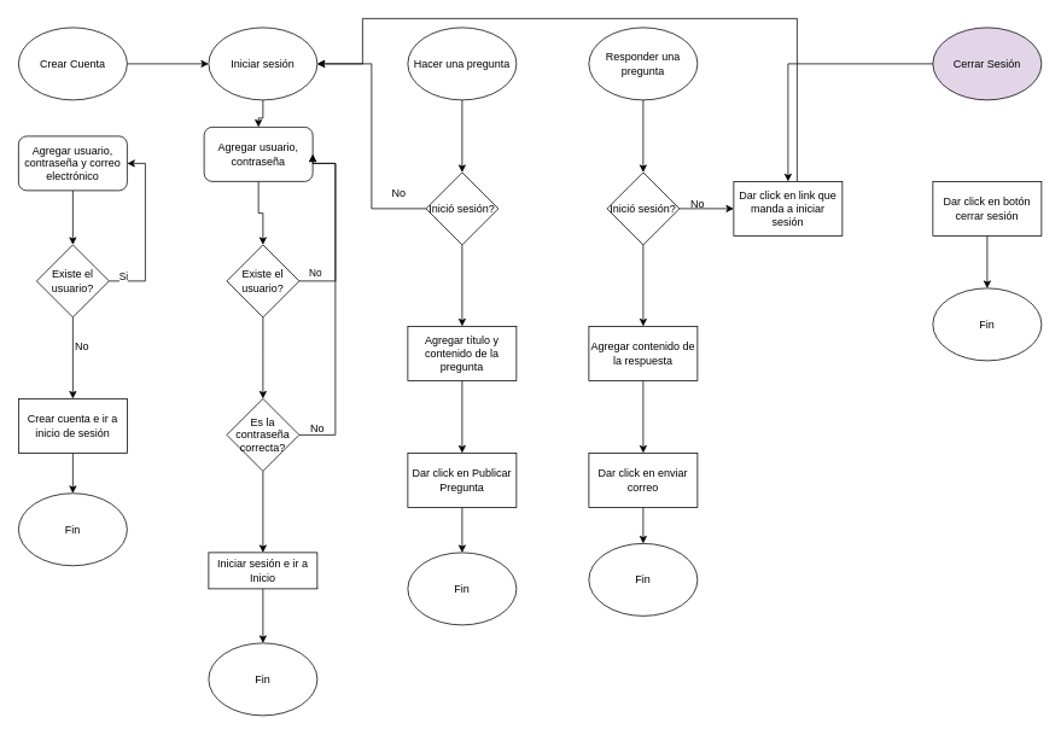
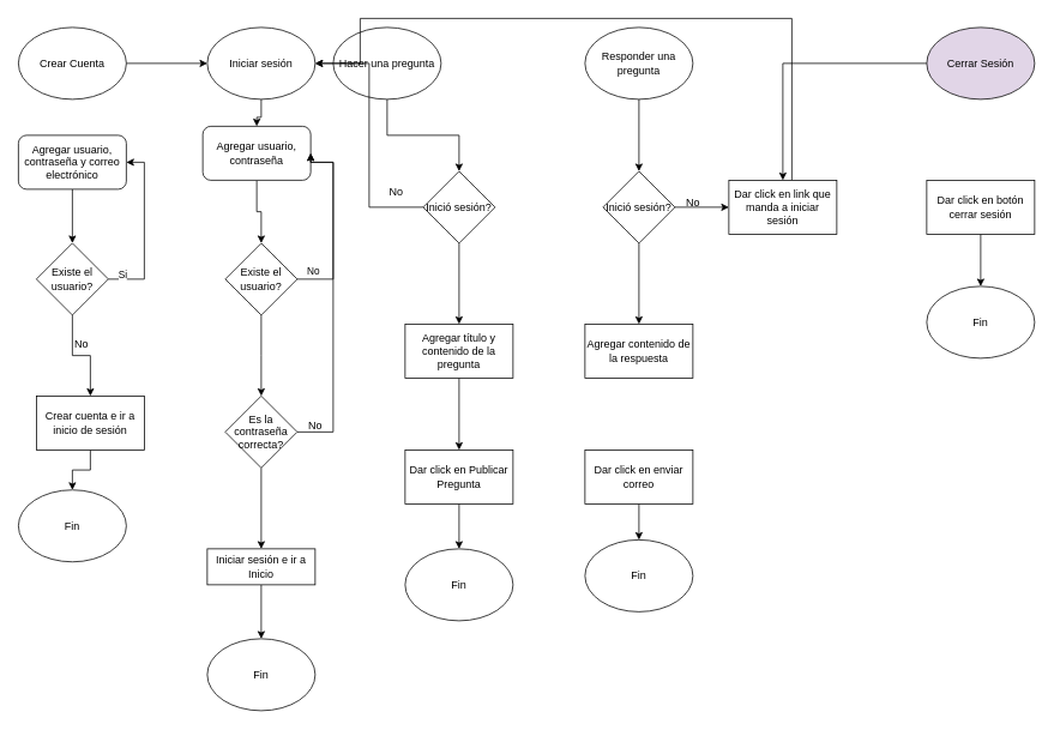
  <mxCell id="0" />
  <mxCell id="1" parent="0" />
  <mxCell id="2" value="" style="edgeStyle=orthogonalEdgeStyle;rounded=0;orthogonalLoop=1;jettySize=auto;html=1;" edge="1" parent="1" source="3" target="5"><mxGeometry relative="1" as="geometry" /></mxCell>
  <mxCell id="3" value="Iniciar sesión" style="ellipse;whiteSpace=wrap;html=1;" vertex="1" parent="1"><mxGeometry x="230" y="30" width="120" height="80" as="geometry" /></mxCell>
  <mxCell id="4" value="" style="edgeStyle=orthogonalEdgeStyle;rounded=0;orthogonalLoop=1;jettySize=auto;html=1;" edge="1" parent="1" source="5" target="9"><mxGeometry relative="1" as="geometry" /></mxCell>
  <mxCell id="5" value="Agregar usuario, contraseña" style="rounded=1;whiteSpace=wrap;html=1;" vertex="1" parent="1"><mxGeometry x="225" y="140" width="120" height="60" as="geometry" /></mxCell>
  <mxCell id="6" style="edgeStyle=orthogonalEdgeStyle;rounded=0;orthogonalLoop=1;jettySize=auto;html=1;entryX=1;entryY=0.5;entryDx=0;entryDy=0;exitX=1;exitY=0.5;exitDx=0;exitDy=0;" edge="1" parent="1" source="9" target="5"><mxGeometry relative="1" as="geometry"><Array as="points"><mxPoint x="370" y="310" /><mxPoint x="370" y="180" /></Array></mxGeometry></mxCell>
  <mxCell id="7" value="No" style="edgeLabel;html=1;align=center;verticalAlign=middle;resizable=0;points=[];" vertex="1" connectable="0" parent="6"><mxGeometry x="-0.839" y="6" relative="1" as="geometry"><mxPoint y="-4" as="offset" /></mxGeometry></mxCell>
  <mxCell id="8" value="" style="edgeStyle=orthogonalEdgeStyle;rounded=0;orthogonalLoop=1;jettySize=auto;html=1;" edge="1" parent="1" source="9"><mxGeometry relative="1" as="geometry"><mxPoint x="290" y="440" as="targetPoint" /></mxGeometry></mxCell>
  <mxCell id="9" value="Existe el usuario?" style="rhombus;whiteSpace=wrap;html=1;" vertex="1" parent="1"><mxGeometry x="250" y="270" width="80" height="80" as="geometry" /></mxCell>
  <mxCell id="10" value="" style="edgeStyle=orthogonalEdgeStyle;rounded=0;orthogonalLoop=1;jettySize=auto;html=1;" edge="1" parent="1" source="11" target="3"><mxGeometry relative="1" as="geometry" /></mxCell>
  <mxCell id="11" value="Crear Cuenta" style="ellipse;whiteSpace=wrap;html=1;" vertex="1" parent="1"><mxGeometry x="20" y="30" width="120" height="80" as="geometry" /></mxCell>
  <mxCell id="12" value="" style="edgeStyle=orthogonalEdgeStyle;rounded=0;orthogonalLoop=1;jettySize=auto;html=1;" edge="1" parent="1" source="13" target="17"><mxGeometry relative="1" as="geometry" /></mxCell>
  <mxCell id="13" value="Agregar usuario, contraseña y correo electrónico" style="rounded=1;whiteSpace=wrap;html=1;" vertex="1" parent="1"><mxGeometry x="20" y="150" width="120" height="60" as="geometry" /></mxCell>
  <mxCell id="14" style="edgeStyle=orthogonalEdgeStyle;rounded=0;orthogonalLoop=1;jettySize=auto;html=1;entryX=1;entryY=0.5;entryDx=0;entryDy=0;exitX=1;exitY=0.5;exitDx=0;exitDy=0;" edge="1" parent="1" source="17" target="13"><mxGeometry relative="1" as="geometry"><Array as="points"><mxPoint x="160" y="310" /><mxPoint x="160" y="180" /></Array></mxGeometry></mxCell>
  <mxCell id="15" value="Si" style="edgeLabel;html=1;align=center;verticalAlign=middle;resizable=0;points=[];" vertex="1" connectable="0" parent="14"><mxGeometry x="-0.839" y="6" relative="1" as="geometry"><mxPoint as="offset" /></mxGeometry></mxCell>
  <mxCell id="16" value="" style="edgeStyle=orthogonalEdgeStyle;rounded=0;orthogonalLoop=1;jettySize=auto;html=1;" edge="1" parent="1" source="17" target="19"><mxGeometry relative="1" as="geometry" /></mxCell>
  <mxCell id="17" value="Existe el usuario?" style="rhombus;whiteSpace=wrap;html=1;" vertex="1" parent="1"><mxGeometry x="40" y="270" width="80" height="80" as="geometry" /></mxCell>
  <mxCell id="18" value="" style="edgeStyle=orthogonalEdgeStyle;rounded=0;orthogonalLoop=1;jettySize=auto;html=1;" edge="1" parent="1" source="19" target="39"><mxGeometry relative="1" as="geometry" /></mxCell>
- <mxCell id="19" value="Crear cuenta e ir a inicio de sesión" style="whiteSpace=wrap;html=1;" vertex="1" parent="1"><mxGeometry x="20" y="440" width="120" height="60" as="geometry" /></mxCell>
+ <mxCell id="19" value="Crear cuenta e ir a inicio de sesión" style="whiteSpace=wrap;html=1;" vertex="1" parent="1"><mxGeometry x="40" y="440" width="120" height="60" as="geometry" /></mxCell>
  <mxCell id="20" value="No" style="text;html=1;align=center;verticalAlign=middle;resizable=0;points=[];autosize=1;strokeColor=none;fillColor=none;" vertex="1" parent="1"><mxGeometry x="70" y="368" width="40" height="30" as="geometry" /></mxCell>
  <mxCell id="21" style="edgeStyle=orthogonalEdgeStyle;rounded=0;orthogonalLoop=1;jettySize=auto;html=1;entryX=1;entryY=0.5;entryDx=0;entryDy=0;" edge="1" parent="1" source="23" target="5"><mxGeometry relative="1" as="geometry"><Array as="points"><mxPoint x="370" y="480" /><mxPoint x="370" y="180" /></Array></mxGeometry></mxCell>
  <mxCell id="22" value="" style="edgeStyle=orthogonalEdgeStyle;rounded=0;orthogonalLoop=1;jettySize=auto;html=1;" edge="1" parent="1" source="23" target="26"><mxGeometry relative="1" as="geometry" /></mxCell>
  <mxCell id="23" value="Es la contraseña correcta?" style="rhombus;whiteSpace=wrap;html=1;" vertex="1" parent="1"><mxGeometry x="250" y="440" width="80" height="80" as="geometry" /></mxCell>
  <mxCell id="24" value="No" style="text;html=1;align=center;verticalAlign=middle;resizable=0;points=[];autosize=1;strokeColor=none;fillColor=none;" vertex="1" parent="1"><mxGeometry x="330" y="458" width="40" height="30" as="geometry" /></mxCell>
  <mxCell id="25" value="" style="edgeStyle=orthogonalEdgeStyle;rounded=0;orthogonalLoop=1;jettySize=auto;html=1;" edge="1" parent="1" source="26" target="38"><mxGeometry relative="1" as="geometry" /></mxCell>
  <mxCell id="26" value="Iniciar sesión e ir a Inicio" style="whiteSpace=wrap;html=1;" vertex="1" parent="1"><mxGeometry x="230" y="610" width="120" height="40" as="geometry" /></mxCell>
  <mxCell id="27" value="" style="edgeStyle=orthogonalEdgeStyle;rounded=0;orthogonalLoop=1;jettySize=auto;html=1;" edge="1" parent="1" source="28" target="31"><mxGeometry relative="1" as="geometry" /></mxCell>
- <mxCell id="28" value="Hacer una pregunta" style="ellipse;whiteSpace=wrap;html=1;" vertex="1" parent="1"><mxGeometry x="450" y="30" width="120" height="80" as="geometry" /></mxCell>
+ <mxCell id="28" value="Hacer una pregunta" style="ellipse;whiteSpace=wrap;html=1;" vertex="1" parent="1"><mxGeometry x="370" y="30" width="120" height="80" as="geometry" /></mxCell>
  <mxCell id="29" style="edgeStyle=orthogonalEdgeStyle;rounded=0;orthogonalLoop=1;jettySize=auto;html=1;entryX=1;entryY=0.5;entryDx=0;entryDy=0;" edge="1" parent="1" source="31" target="3"><mxGeometry relative="1" as="geometry" /></mxCell>
  <mxCell id="30" value="" style="edgeStyle=orthogonalEdgeStyle;rounded=0;orthogonalLoop=1;jettySize=auto;html=1;" edge="1" parent="1" source="31" target="34"><mxGeometry relative="1" as="geometry" /></mxCell>
  <mxCell id="31" value="Inició sesión?" style="rhombus;whiteSpace=wrap;html=1;" vertex="1" parent="1"><mxGeometry x="470" y="190" width="80" height="80" as="geometry" /></mxCell>
  <mxCell id="32" value="No" style="text;html=1;align=center;verticalAlign=middle;resizable=0;points=[];autosize=1;strokeColor=none;fillColor=none;" vertex="1" parent="1"><mxGeometry x="420" y="198" width="40" height="30" as="geometry" /></mxCell>
  <mxCell id="33" value="" style="edgeStyle=orthogonalEdgeStyle;rounded=0;orthogonalLoop=1;jettySize=auto;html=1;" edge="1" parent="1" source="34" target="36"><mxGeometry relative="1" as="geometry" /></mxCell>
  <mxCell id="34" value="Agregar título y contenido de la pregunta" style="whiteSpace=wrap;html=1;" vertex="1" parent="1"><mxGeometry x="450" y="360" width="120" height="60" as="geometry" /></mxCell>
  <mxCell id="35" value="" style="edgeStyle=orthogonalEdgeStyle;rounded=0;orthogonalLoop=1;jettySize=auto;html=1;" edge="1" parent="1" source="36" target="37"><mxGeometry relative="1" as="geometry" /></mxCell>
  <mxCell id="36" value="Dar click en Publicar Pregunta" style="whiteSpace=wrap;html=1;" vertex="1" parent="1"><mxGeometry x="450" y="500" width="120" height="60" as="geometry" /></mxCell>
  <mxCell id="37" value="Fin" style="ellipse;whiteSpace=wrap;html=1;" vertex="1" parent="1"><mxGeometry x="450" y="610" width="120" height="80" as="geometry" /></mxCell>
  <mxCell id="38" value="Fin" style="ellipse;whiteSpace=wrap;html=1;" vertex="1" parent="1"><mxGeometry x="230" y="710" width="120" height="80" as="geometry" /></mxCell>
  <mxCell id="39" value="Fin" style="ellipse;whiteSpace=wrap;html=1;" vertex="1" parent="1"><mxGeometry x="20" y="544.5" width="120" height="80" as="geometry" /></mxCell>
  <mxCell id="40" value="" style="edgeStyle=orthogonalEdgeStyle;rounded=0;orthogonalLoop=1;jettySize=auto;html=1;" edge="1" parent="1" source="41" target="44"><mxGeometry relative="1" as="geometry" /></mxCell>
  <mxCell id="41" value="Responder una pregunta" style="ellipse;whiteSpace=wrap;html=1;" vertex="1" parent="1"><mxGeometry x="650" y="30" width="120" height="80" as="geometry" /></mxCell>
  <mxCell id="42" value="" style="edgeStyle=orthogonalEdgeStyle;rounded=0;orthogonalLoop=1;jettySize=auto;html=1;" edge="1" parent="1" source="44" target="47"><mxGeometry relative="1" as="geometry" /></mxCell>
  <mxCell id="43" value="" style="edgeStyle=orthogonalEdgeStyle;rounded=0;orthogonalLoop=1;jettySize=auto;html=1;" edge="1" parent="1" source="44" target="51"><mxGeometry relative="1" as="geometry" /></mxCell>
  <mxCell id="44" value="Inició sesión?" style="rhombus;whiteSpace=wrap;html=1;" vertex="1" parent="1"><mxGeometry x="670" y="190" width="80" height="80" as="geometry" /></mxCell>
  <mxCell id="45" value="No" style="text;html=1;align=center;verticalAlign=middle;resizable=0;points=[];autosize=1;strokeColor=none;fillColor=none;" vertex="1" parent="1"><mxGeometry x="750" y="210" width="40" height="30" as="geometry" /></mxCell>
- <mxCell id="46" value="" style="edgeStyle=orthogonalEdgeStyle;rounded=0;orthogonalLoop=1;jettySize=auto;html=1;" edge="1" parent="1" source="47" target="49"><mxGeometry relative="1" as="geometry" /></mxCell>
  <mxCell id="47" value="Agregar contenido de la respuesta" style="whiteSpace=wrap;html=1;" vertex="1" parent="1"><mxGeometry x="650" y="360" width="120" height="60" as="geometry" /></mxCell>
  <mxCell id="48" value="" style="edgeStyle=orthogonalEdgeStyle;rounded=0;orthogonalLoop=1;jettySize=auto;html=1;" edge="1" parent="1" source="49" target="52"><mxGeometry relative="1" as="geometry" /></mxCell>
  <mxCell id="49" value="Dar click en enviar correo" style="whiteSpace=wrap;html=1;" vertex="1" parent="1"><mxGeometry x="650" y="500" width="120" height="60" as="geometry" /></mxCell>
  <mxCell id="50" style="edgeStyle=orthogonalEdgeStyle;rounded=0;orthogonalLoop=1;jettySize=auto;html=1;entryX=1;entryY=0.5;entryDx=0;entryDy=0;" edge="1" parent="1" source="51" target="3"><mxGeometry relative="1" as="geometry"><Array as="points"><mxPoint x="880" y="20" /><mxPoint x="400" y="20" /><mxPoint x="400" y="70" /></Array></mxGeometry></mxCell>
  <mxCell id="51" value="Dar click en link que manda a iniciar sesión" style="whiteSpace=wrap;html=1;" vertex="1" parent="1"><mxGeometry x="810" y="200" width="120" height="60" as="geometry" /></mxCell>
  <mxCell id="52" value="Fin" style="ellipse;whiteSpace=wrap;html=1;" vertex="1" parent="1"><mxGeometry x="650" y="600" width="120" height="80" as="geometry" /></mxCell>
  <mxCell id="53" value="" style="edgeStyle=orthogonalEdgeStyle;rounded=0;orthogonalLoop=1;jettySize=auto;html=1;" edge="1" parent="1" source="54" target="51"><mxGeometry relative="1" as="geometry" /></mxCell>
  <mxCell id="54" value="Cerrar Sesión" style="ellipse;whiteSpace=wrap;html=1;fillColor=#e1d5e7;" vertex="1" parent="1"><mxGeometry x="1030" y="30" width="120" height="80" as="geometry" /></mxCell>
  <mxCell id="55" value="" style="edgeStyle=orthogonalEdgeStyle;rounded=0;orthogonalLoop=1;jettySize=auto;html=1;" edge="1" parent="1" source="56" target="57"><mxGeometry relative="1" as="geometry" /></mxCell>
  <mxCell id="56" value="Dar click en botón cerrar sesión" style="whiteSpace=wrap;html=1;" vertex="1" parent="1"><mxGeometry x="1030" y="200" width="120" height="60" as="geometry" /></mxCell>
  <mxCell id="57" value="Fin" style="ellipse;whiteSpace=wrap;html=1;" vertex="1" parent="1"><mxGeometry x="1030" y="318" width="120" height="80" as="geometry" /></mxCell>
